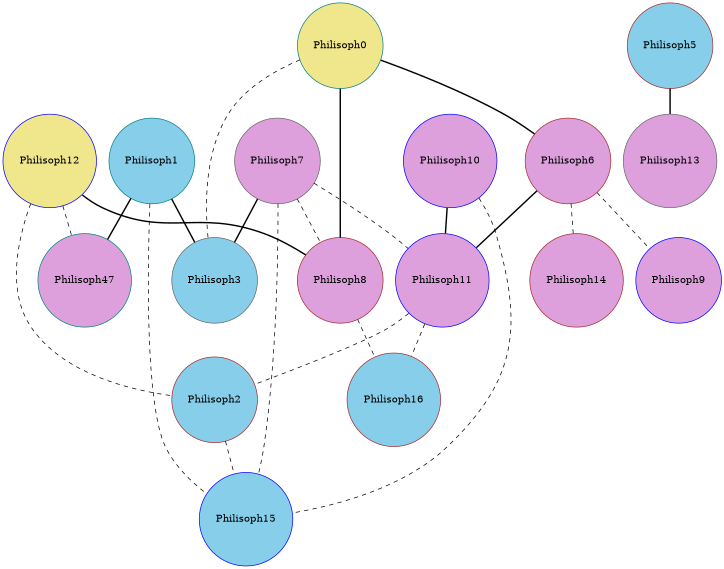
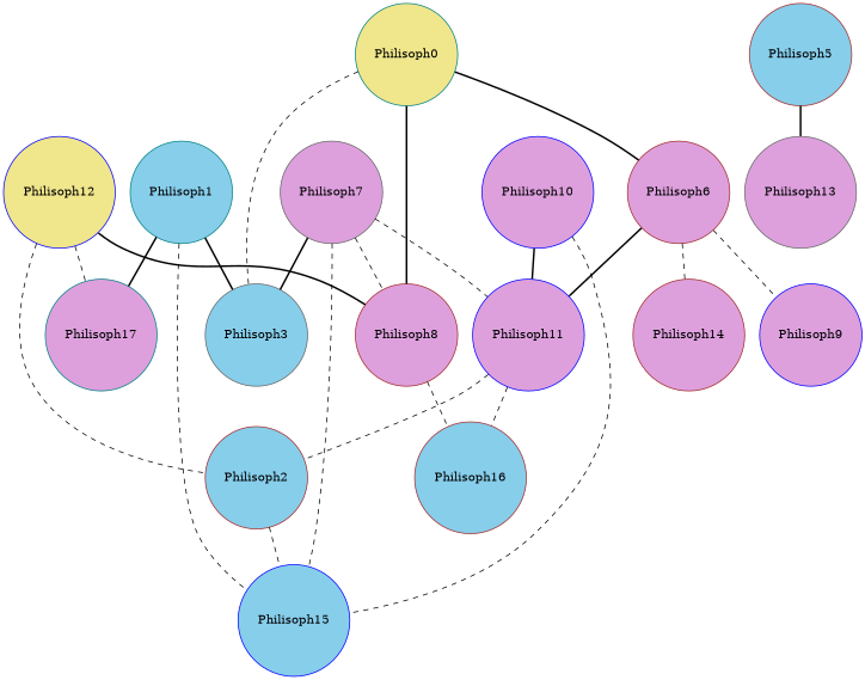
  graph {
    rankdir=UD
    node [color=brown fillcolor=plum shape=circle style=filled]
    edge [style=dashed]
    Philisoph0 [color=teal fillcolor=khaki]
    Philisoph8
    Philisoph6
    Philisoph3 [color=gray40 fillcolor=skyblue]
    Philisoph16 [fillcolor=skyblue]
    Philisoph11 [color=blue]
    Philisoph14
    Philisoph9 [color=blue]
    Philisoph2 [fillcolor=skyblue]
    Philisoph1 [color=teal fillcolor=skyblue]
    Philisoph15 [color=blue fillcolor=skyblue]
-   Philisoph17 [color=teal label=Philisoph47]
+   Philisoph17 [color=teal]
    Philisoph10 [color=blue]
    Philisoph12 [color=blue fillcolor=khaki]
    Philisoph7 [color=gray40]
    Philisoph5 [fillcolor=skyblue]
    Philisoph13 [color=gray40]
    Philisoph0 -- Philisoph8 [style=bold]
    Philisoph0 -- Philisoph6 [style=bold]
    Philisoph0 -- Philisoph3
    Philisoph8 -- Philisoph16
    Philisoph6 -- Philisoph11 [style=bold]
    Philisoph6 -- Philisoph14
    Philisoph6 -- Philisoph9
    Philisoph11 -- Philisoph16
    Philisoph11 -- Philisoph2
    Philisoph2 -- Philisoph15
    Philisoph1 -- Philisoph3 [style=bold]
    Philisoph1 -- Philisoph15
    Philisoph1 -- Philisoph17 [style=bold]
    Philisoph10 -- Philisoph11 [style=bold]
    Philisoph10 -- Philisoph15
    Philisoph12 -- Philisoph8 [style=bold]
    Philisoph12 -- Philisoph2
    Philisoph12 -- Philisoph17
    Philisoph7 -- Philisoph8
    Philisoph7 -- Philisoph3 [style=bold]
    Philisoph7 -- Philisoph11
    Philisoph7 -- Philisoph15
    Philisoph5 -- Philisoph13 [style=bold]
  }
